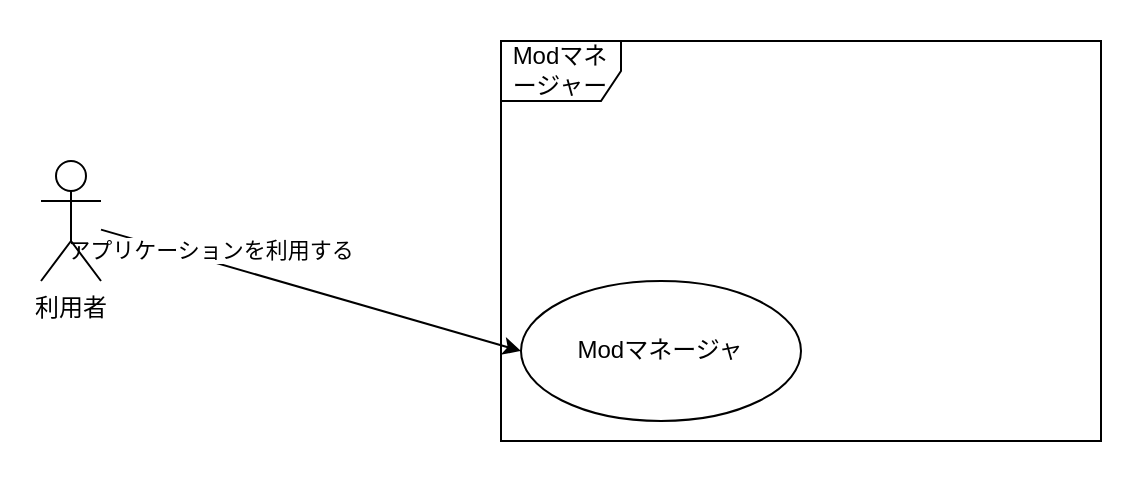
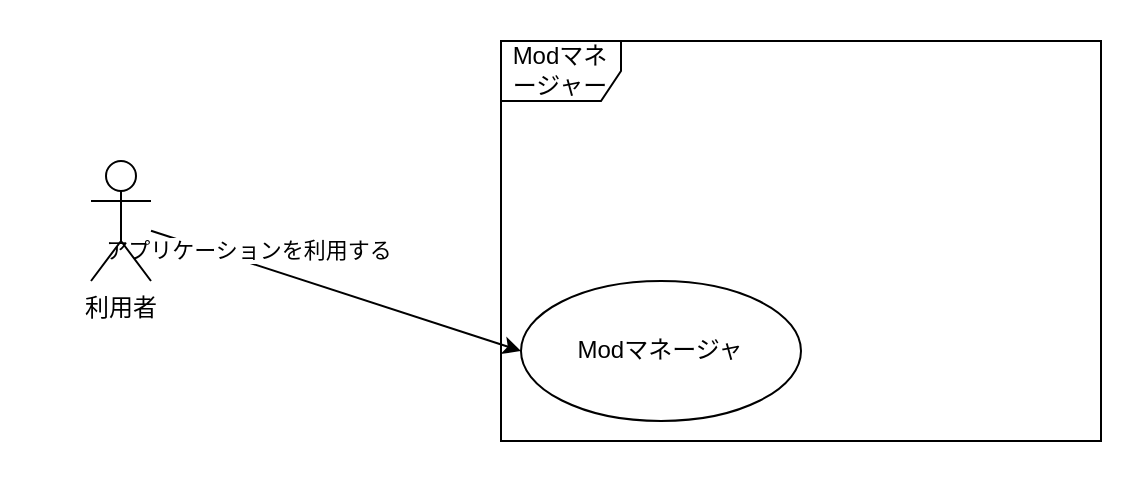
  <mxCell id="0" />
  <mxCell id="1" parent="0" />
  <mxCell id="2" value="Modマネージャ" style="ellipse;whiteSpace=wrap;html=1;" vertex="1" parent="1"><mxGeometry x="260" y="140" width="140" height="70" as="geometry" /></mxCell>
  <mxCell id="3" style="edgeStyle=none;html=1;entryX=0;entryY=0.5;entryDx=0;entryDy=0;" edge="1" parent="1" source="5" target="2"><mxGeometry relative="1" as="geometry" /></mxCell>
  <mxCell id="4" value="アプリケーションを利用する" style="edgeLabel;html=1;align=center;verticalAlign=middle;resizable=0;points=[];" vertex="1" connectable="0" parent="3"><mxGeometry x="-0.537" y="4" relative="1" as="geometry"><mxPoint x="4" as="offset" /></mxGeometry></mxCell>
- <mxCell id="5" value="利用者&lt;br&gt;" style="shape=umlActor;verticalLabelPosition=bottom;verticalAlign=top;html=1;" vertex="1" parent="1"><mxGeometry x="20" y="80" width="30" height="60" as="geometry" /></mxCell>
+ <mxCell id="5" value="利用者&lt;br&gt;" style="shape=umlActor;verticalLabelPosition=bottom;verticalAlign=top;html=1;" vertex="1" parent="1"><mxGeometry x="45" y="80" width="30" height="60" as="geometry" /></mxCell>
  <mxCell id="6" value="Modマネージャー" style="shape=umlFrame;whiteSpace=wrap;html=1;" vertex="1" parent="1"><mxGeometry x="250" y="20" width="300" height="200" as="geometry" /></mxCell>
